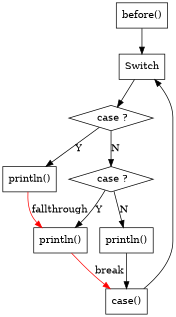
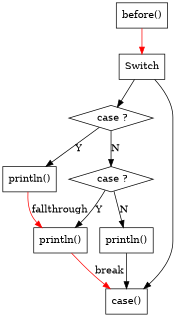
  digraph {
    compound=true
    fontname="DejaVu Serif"
    node [fillcolor=white fontname="DejaVu Serif" shape=rect style=filled]
    edge [fontname="DejaVu Serif"]
    n1 [label="before()"]
    n2 [label=Switch]
    n3 [label=" case ?" shape=diamond]
    n4 [label="case()"]
    n5 [label="println()"]
    n6 [label=" case ?" shape=diamond]
    n7 [label="println()"]
    n8 [label="println()"]
-   n1 -> n2
+   n1 -> n2 [color=red]
    n2 -> n3
-   n4 -> n2
+   n2 -> n4
    n3 -> n5 [label=Y]
    n3 -> n6 [label=N]
    n5 -> n7 [color=red label=fallthrough]
    n6 -> n7 [label=Y]
    n6 -> n8 [label=N]
    n7 -> n4 [color=red label=break]
    n8 -> n4
  }
